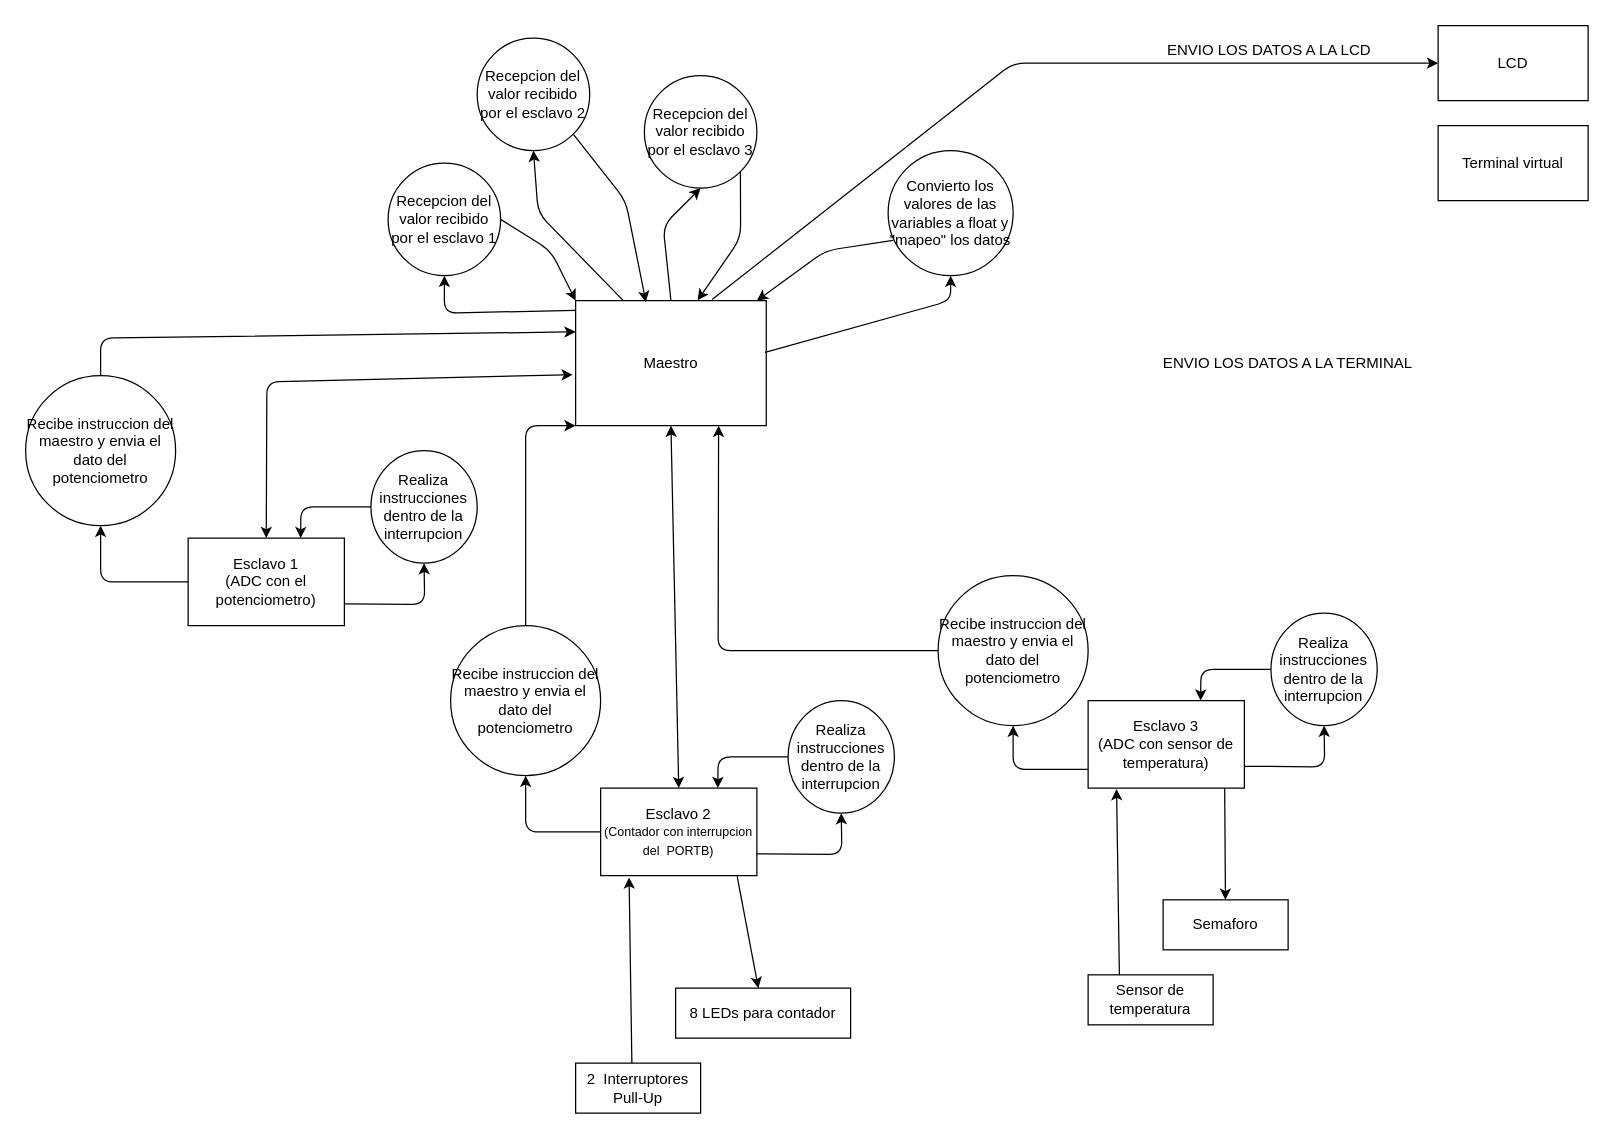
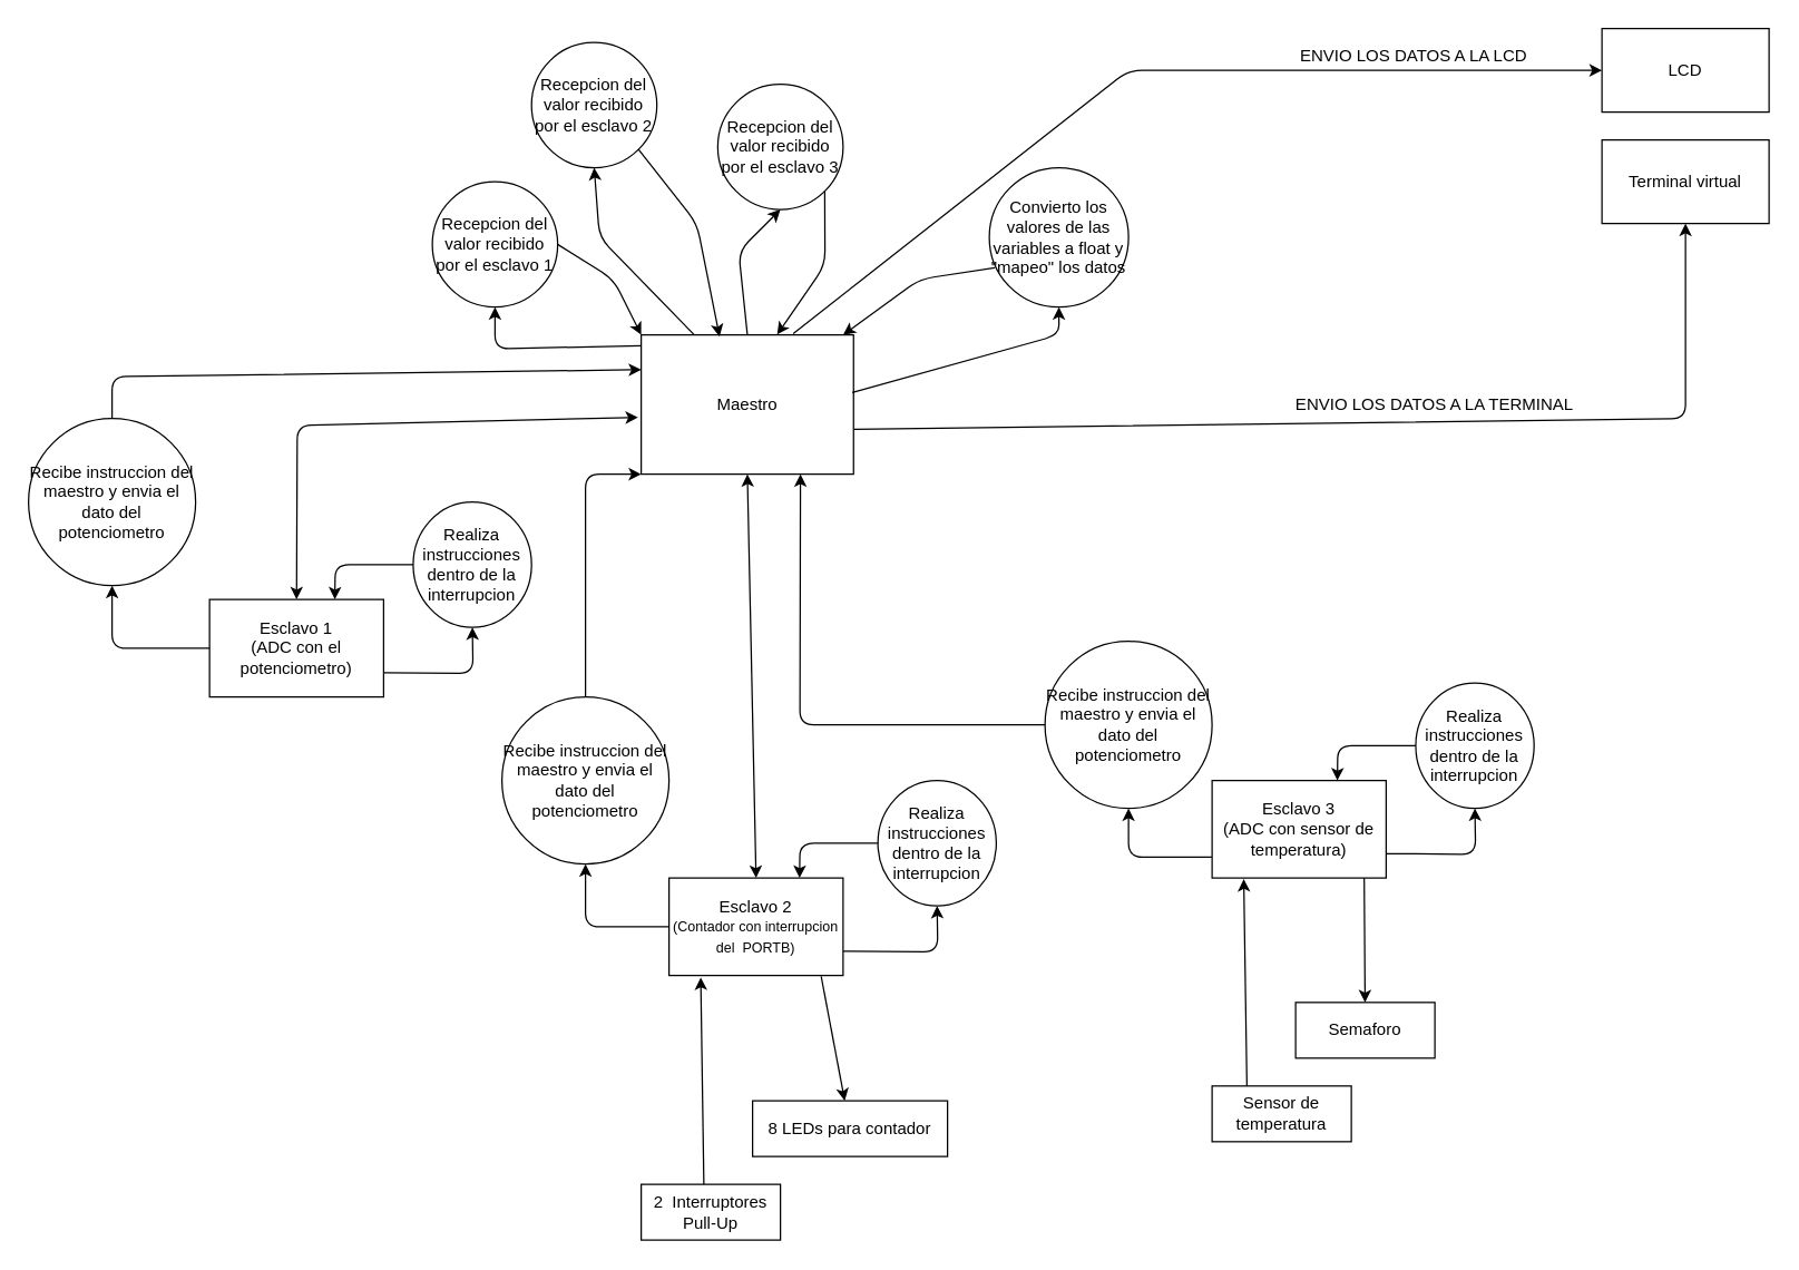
  <mxCell id="0" />
  <mxCell id="1" parent="0" />
  <mxCell id="2" value="Maestro" style="rounded=0;whiteSpace=wrap;html=1;" vertex="1" parent="1"><mxGeometry x="460" y="240" width="152.5" height="100" as="geometry" /></mxCell>
  <mxCell id="3" value="Esclavo 1 &lt;br&gt;(ADC con el potenciometro)" style="rounded=0;whiteSpace=wrap;html=1;" vertex="1" parent="1"><mxGeometry x="150" y="430" width="125" height="70" as="geometry" /></mxCell>
  <mxCell id="4" value="Esclavo 2&lt;br&gt;&lt;font style=&quot;font-size: 10px&quot;&gt;(Contador con interrupcion del&amp;nbsp; PORTB)&lt;/font&gt;" style="rounded=0;whiteSpace=wrap;html=1;" vertex="1" parent="1"><mxGeometry x="480" y="630" width="125" height="70" as="geometry" /></mxCell>
  <mxCell id="5" value="Esclavo 3&lt;br&gt;(ADC con sensor de temperatura)" style="rounded=0;whiteSpace=wrap;html=1;" vertex="1" parent="1"><mxGeometry x="870" y="560" width="125" height="70" as="geometry" /></mxCell>
  <mxCell id="6" value="LCD" style="rounded=0;whiteSpace=wrap;html=1;" vertex="1" parent="1"><mxGeometry x="1150" y="20" width="120" height="60" as="geometry" /></mxCell>
  <mxCell id="7" value="Terminal virtual" style="rounded=0;whiteSpace=wrap;html=1;" vertex="1" parent="1"><mxGeometry x="1150" y="100" width="120" height="60" as="geometry" /></mxCell>
  <mxCell id="8" value="" style="endArrow=classic;html=1;entryX=0;entryY=0.5;entryDx=0;entryDy=0;exitX=0.716;exitY=-0.009;exitDx=0;exitDy=0;exitPerimeter=0;" edge="1" parent="1" source="2" target="6"><mxGeometry width="50" height="50" relative="1" as="geometry"><mxPoint x="910" y="290" as="sourcePoint" /><mxPoint x="960" y="240" as="targetPoint" /><Array as="points"><mxPoint x="810" y="50" /></Array></mxGeometry></mxCell>
+ <mxCell id="9" value="" style="endArrow=classic;html=1;exitX=1.003;exitY=0.678;exitDx=0;exitDy=0;exitPerimeter=0;" edge="1" parent="1" source="2" target="7"><mxGeometry width="50" height="50" relative="1" as="geometry"><mxPoint x="998" y="115" as="sourcePoint" /><mxPoint x="960" y="240" as="targetPoint" /><Array as="points"><mxPoint x="1210" y="300" /></Array></mxGeometry></mxCell>
  <mxCell id="10" value="" style="endArrow=classic;startArrow=classic;html=1;entryX=-0.015;entryY=0.592;entryDx=0;entryDy=0;exitX=0.5;exitY=0;exitDx=0;exitDy=0;entryPerimeter=0;" edge="1" parent="1" source="3" target="2"><mxGeometry width="50" height="50" relative="1" as="geometry"><mxPoint x="330" y="490" as="sourcePoint" /><mxPoint x="390" y="305" as="targetPoint" /><Array as="points"><mxPoint x="213" y="305" /></Array></mxGeometry></mxCell>
  <mxCell id="11" value="" style="endArrow=classic;startArrow=classic;html=1;entryX=0.5;entryY=1;entryDx=0;entryDy=0;exitX=0.5;exitY=0;exitDx=0;exitDy=0;" edge="1" parent="1" source="4" target="2"><mxGeometry width="50" height="50" relative="1" as="geometry"><mxPoint x="570" y="490" as="sourcePoint" /><mxPoint x="620" y="440" as="targetPoint" /></mxGeometry></mxCell>
  <mxCell id="12" value="" style="endArrow=classic;html=1;exitX=0.874;exitY=1.009;exitDx=0;exitDy=0;exitPerimeter=0;" edge="1" parent="1" source="4" target="13"><mxGeometry width="50" height="50" relative="1" as="geometry"><mxPoint x="594" y="710" as="sourcePoint" /><mxPoint x="543" y="790" as="targetPoint" /></mxGeometry></mxCell>
  <mxCell id="13" value="8 LEDs para contador" style="rounded=0;whiteSpace=wrap;html=1;" vertex="1" parent="1"><mxGeometry x="540" y="790" width="140" height="40" as="geometry" /></mxCell>
  <mxCell id="14" value="2&amp;nbsp; Interruptores Pull-Up" style="rounded=0;whiteSpace=wrap;html=1;" vertex="1" parent="1"><mxGeometry x="460" y="850" width="100" height="40" as="geometry" /></mxCell>
  <mxCell id="15" value="" style="endArrow=classic;html=1;exitX=0.25;exitY=0;exitDx=0;exitDy=0;entryX=0.182;entryY=1.02;entryDx=0;entryDy=0;entryPerimeter=0;" edge="1" parent="1" target="4"><mxGeometry width="50" height="50" relative="1" as="geometry"><mxPoint x="505" y="850" as="sourcePoint" /><mxPoint x="590" y="620" as="targetPoint" /></mxGeometry></mxCell>
  <mxCell id="16" value="" style="endArrow=classic;html=1;exitX=0.874;exitY=1.009;exitDx=0;exitDy=0;exitPerimeter=0;" edge="1" parent="1" target="17"><mxGeometry width="50" height="50" relative="1" as="geometry"><mxPoint x="979.25" y="630" as="sourcePoint" /><mxPoint x="933" y="719.37" as="targetPoint" /></mxGeometry></mxCell>
  <mxCell id="17" value="Semaforo" style="rounded=0;whiteSpace=wrap;html=1;" vertex="1" parent="1"><mxGeometry x="930" y="719.37" width="100" height="40" as="geometry" /></mxCell>
  <mxCell id="18" value="Sensor de temperatura" style="rounded=0;whiteSpace=wrap;html=1;" vertex="1" parent="1"><mxGeometry x="870" y="779.37" width="100" height="40" as="geometry" /></mxCell>
  <mxCell id="19" value="" style="endArrow=classic;html=1;exitX=0.25;exitY=0;exitDx=0;exitDy=0;entryX=0.182;entryY=1.02;entryDx=0;entryDy=0;entryPerimeter=0;" edge="1" parent="1" source="18"><mxGeometry width="50" height="50" relative="1" as="geometry"><mxPoint x="930" y="599.37" as="sourcePoint" /><mxPoint x="892.75" y="630.77" as="targetPoint" /></mxGeometry></mxCell>
  <mxCell id="20" value="Realiza instrucciones dentro de la interrupcion" style="ellipse;whiteSpace=wrap;html=1;" vertex="1" parent="1"><mxGeometry x="630" y="560" width="85" height="90" as="geometry" /></mxCell>
  <mxCell id="21" value="" style="endArrow=classic;html=1;exitX=1;exitY=0.75;exitDx=0;exitDy=0;" edge="1" parent="1" source="4" target="20"><mxGeometry width="50" height="50" relative="1" as="geometry"><mxPoint x="540" y="730" as="sourcePoint" /><mxPoint x="590" y="680" as="targetPoint" /><Array as="points"><mxPoint x="673" y="683" /></Array></mxGeometry></mxCell>
  <mxCell id="22" value="" style="endArrow=classic;html=1;exitX=0;exitY=0.5;exitDx=0;exitDy=0;entryX=0.75;entryY=0;entryDx=0;entryDy=0;" edge="1" parent="1" source="20" target="4"><mxGeometry width="50" height="50" relative="1" as="geometry"><mxPoint x="540" y="730" as="sourcePoint" /><mxPoint x="590" y="680" as="targetPoint" /><Array as="points"><mxPoint x="574" y="605" /></Array></mxGeometry></mxCell>
  <mxCell id="23" value="Realiza instrucciones dentro de la interrupcion" style="ellipse;whiteSpace=wrap;html=1;" vertex="1" parent="1"><mxGeometry x="296.25" y="360" width="85" height="90" as="geometry" /></mxCell>
  <mxCell id="24" value="" style="endArrow=classic;html=1;exitX=1;exitY=0.75;exitDx=0;exitDy=0;" edge="1" parent="1" target="23" source="3"><mxGeometry width="50" height="50" relative="1" as="geometry"><mxPoint x="271" y="483" as="sourcePoint" /><mxPoint x="256.25" y="480" as="targetPoint" /><Array as="points"><mxPoint x="339.25" y="483" /></Array></mxGeometry></mxCell>
  <mxCell id="25" value="" style="endArrow=classic;html=1;exitX=0;exitY=0.5;exitDx=0;exitDy=0;entryX=0.75;entryY=0;entryDx=0;entryDy=0;" edge="1" parent="1" source="23"><mxGeometry width="50" height="50" relative="1" as="geometry"><mxPoint x="206.25" y="530" as="sourcePoint" /><mxPoint x="240" y="430" as="targetPoint" /><Array as="points"><mxPoint x="240.25" y="405" /></Array></mxGeometry></mxCell>
  <mxCell id="26" value="Realiza instrucciones dentro de la interrupcion" style="ellipse;whiteSpace=wrap;html=1;" vertex="1" parent="1"><mxGeometry x="1016.25" y="490" width="85" height="90" as="geometry" /></mxCell>
  <mxCell id="27" value="" style="endArrow=classic;html=1;exitX=1;exitY=0.75;exitDx=0;exitDy=0;" edge="1" parent="1" target="26" source="5"><mxGeometry width="50" height="50" relative="1" as="geometry"><mxPoint x="991.25" y="612.5" as="sourcePoint" /><mxPoint x="976.25" y="610" as="targetPoint" /><Array as="points"><mxPoint x="1059.25" y="613" /></Array></mxGeometry></mxCell>
  <mxCell id="28" value="" style="endArrow=classic;html=1;exitX=0;exitY=0.5;exitDx=0;exitDy=0;entryX=0.75;entryY=0;entryDx=0;entryDy=0;" edge="1" parent="1" source="26"><mxGeometry width="50" height="50" relative="1" as="geometry"><mxPoint x="926.25" y="660" as="sourcePoint" /><mxPoint x="960" y="560" as="targetPoint" /><Array as="points"><mxPoint x="960.25" y="535" /></Array></mxGeometry></mxCell>
  <mxCell id="29" value="" style="endArrow=classic;html=1;exitX=0;exitY=0.5;exitDx=0;exitDy=0;" edge="1" parent="1" source="3" target="30"><mxGeometry width="50" height="50" relative="1" as="geometry"><mxPoint x="460" y="530" as="sourcePoint" /><mxPoint x="100" y="420" as="targetPoint" /><Array as="points"><mxPoint x="80" y="465" /></Array></mxGeometry></mxCell>
  <mxCell id="30" value="Recibe instruccion del maestro y envia el dato del potenciometro" style="ellipse;whiteSpace=wrap;html=1;aspect=fixed;" vertex="1" parent="1"><mxGeometry x="20" y="300" width="120" height="120" as="geometry" /></mxCell>
  <mxCell id="31" value="" style="endArrow=classic;html=1;entryX=0;entryY=0.25;entryDx=0;entryDy=0;exitX=0.5;exitY=0;exitDx=0;exitDy=0;" edge="1" parent="1" source="30" target="2"><mxGeometry width="50" height="50" relative="1" as="geometry"><mxPoint x="460" y="490" as="sourcePoint" /><mxPoint x="390" y="270" as="targetPoint" /><Array as="points"><mxPoint x="80" y="270" /></Array></mxGeometry></mxCell>
  <mxCell id="32" value="" style="endArrow=classic;html=1;exitX=0;exitY=0.5;exitDx=0;exitDy=0;" edge="1" parent="1" target="33"><mxGeometry width="50" height="50" relative="1" as="geometry"><mxPoint x="480" y="665" as="sourcePoint" /><mxPoint x="430" y="620" as="targetPoint" /><Array as="points"><mxPoint x="420" y="665" /></Array></mxGeometry></mxCell>
  <mxCell id="33" value="Recibe instruccion del maestro y envia el dato del potenciometro" style="ellipse;whiteSpace=wrap;html=1;aspect=fixed;" vertex="1" parent="1"><mxGeometry x="360" y="500" width="120" height="120" as="geometry" /></mxCell>
  <mxCell id="34" value="" style="endArrow=classic;html=1;exitX=0.5;exitY=0;exitDx=0;exitDy=0;entryX=0;entryY=1;entryDx=0;entryDy=0;" edge="1" parent="1" source="33" target="2"><mxGeometry width="50" height="50" relative="1" as="geometry"><mxPoint x="790" y="690" as="sourcePoint" /><mxPoint x="810" y="470" as="targetPoint" /><Array as="points"><mxPoint x="420" y="340" /></Array></mxGeometry></mxCell>
  <mxCell id="35" value="" style="endArrow=classic;html=1;exitX=0;exitY=0.5;exitDx=0;exitDy=0;" edge="1" parent="1" target="36"><mxGeometry width="50" height="50" relative="1" as="geometry"><mxPoint x="870" y="615" as="sourcePoint" /><mxPoint x="820" y="570" as="targetPoint" /><Array as="points"><mxPoint x="810" y="615" /></Array></mxGeometry></mxCell>
  <mxCell id="36" value="Recibe instruccion del maestro y envia el dato del potenciometro" style="ellipse;whiteSpace=wrap;html=1;aspect=fixed;" vertex="1" parent="1"><mxGeometry x="750" y="460" width="120" height="120" as="geometry" /></mxCell>
  <mxCell id="37" value="" style="endArrow=classic;html=1;exitX=0;exitY=0.5;exitDx=0;exitDy=0;entryX=0.75;entryY=1;entryDx=0;entryDy=0;" edge="1" parent="1" source="36" target="2"><mxGeometry width="50" height="50" relative="1" as="geometry"><mxPoint x="1180" y="640" as="sourcePoint" /><mxPoint x="870" y="290" as="targetPoint" /><Array as="points"><mxPoint x="574" y="520" /></Array></mxGeometry></mxCell>
  <mxCell id="38" value="Recepcion del valor recibido por el esclavo 1" style="ellipse;whiteSpace=wrap;html=1;aspect=fixed;" vertex="1" parent="1"><mxGeometry x="310" y="130" width="90" height="90" as="geometry" /></mxCell>
  <mxCell id="39" value="Recepcion del valor recibido por el esclavo 2" style="ellipse;whiteSpace=wrap;html=1;aspect=fixed;" vertex="1" parent="1"><mxGeometry x="381.25" y="30" width="90" height="90" as="geometry" /></mxCell>
  <mxCell id="40" value="Recepcion del valor recibido por el esclavo 3" style="ellipse;whiteSpace=wrap;html=1;aspect=fixed;" vertex="1" parent="1"><mxGeometry x="515" y="60" width="90" height="90" as="geometry" /></mxCell>
  <mxCell id="41" value="" style="endArrow=classic;html=1;entryX=0.5;entryY=1;entryDx=0;entryDy=0;exitX=-0.002;exitY=0.078;exitDx=0;exitDy=0;exitPerimeter=0;" edge="1" parent="1" source="2" target="38"><mxGeometry width="50" height="50" relative="1" as="geometry"><mxPoint x="800" y="380" as="sourcePoint" /><mxPoint x="850" y="330" as="targetPoint" /><Array as="points"><mxPoint x="355" y="250" /></Array></mxGeometry></mxCell>
  <mxCell id="42" value="" style="endArrow=classic;html=1;exitX=0.25;exitY=0;exitDx=0;exitDy=0;entryX=0.5;entryY=1;entryDx=0;entryDy=0;" edge="1" parent="1" source="2" target="39"><mxGeometry width="50" height="50" relative="1" as="geometry"><mxPoint x="630" y="330" as="sourcePoint" /><mxPoint x="680" y="280" as="targetPoint" /><Array as="points"><mxPoint x="430" y="170" /></Array></mxGeometry></mxCell>
  <mxCell id="43" value="" style="endArrow=classic;html=1;entryX=0.5;entryY=1;entryDx=0;entryDy=0;exitX=0.5;exitY=0;exitDx=0;exitDy=0;" edge="1" parent="1" source="2" target="40"><mxGeometry width="50" height="50" relative="1" as="geometry"><mxPoint x="630" y="330" as="sourcePoint" /><mxPoint x="680" y="280" as="targetPoint" /><Array as="points"><mxPoint x="530" y="180" /></Array></mxGeometry></mxCell>
  <mxCell id="44" value="" style="endArrow=classic;html=1;exitX=1;exitY=0.5;exitDx=0;exitDy=0;entryX=0;entryY=0;entryDx=0;entryDy=0;" edge="1" parent="1" source="38" target="2"><mxGeometry width="50" height="50" relative="1" as="geometry"><mxPoint x="630" y="330" as="sourcePoint" /><mxPoint x="680" y="280" as="targetPoint" /><Array as="points"><mxPoint x="440" y="200" /></Array></mxGeometry></mxCell>
  <mxCell id="45" value="" style="endArrow=classic;html=1;exitX=1;exitY=1;exitDx=0;exitDy=0;entryX=0.369;entryY=0.012;entryDx=0;entryDy=0;entryPerimeter=0;" edge="1" parent="1" source="39" target="2"><mxGeometry width="50" height="50" relative="1" as="geometry"><mxPoint x="630" y="330" as="sourcePoint" /><mxPoint x="680" y="280" as="targetPoint" /><Array as="points"><mxPoint x="500" y="160" /></Array></mxGeometry></mxCell>
  <mxCell id="46" value="" style="endArrow=classic;html=1;exitX=1;exitY=1;exitDx=0;exitDy=0;entryX=0.64;entryY=-0.002;entryDx=0;entryDy=0;entryPerimeter=0;" edge="1" parent="1" source="40" target="2"><mxGeometry width="50" height="50" relative="1" as="geometry"><mxPoint x="630" y="330" as="sourcePoint" /><mxPoint x="680" y="280" as="targetPoint" /><Array as="points"><mxPoint x="592" y="190" /></Array></mxGeometry></mxCell>
  <mxCell id="47" value="Convierto los valores de las variables a float y &quot;mapeo&quot; los datos" style="ellipse;whiteSpace=wrap;html=1;aspect=fixed;" vertex="1" parent="1"><mxGeometry x="710" y="120" width="100" height="100" as="geometry" /></mxCell>
  <mxCell id="48" value="" style="endArrow=classic;html=1;exitX=0.994;exitY=0.414;exitDx=0;exitDy=0;entryX=0.5;entryY=1;entryDx=0;entryDy=0;exitPerimeter=0;" edge="1" parent="1" source="2" target="47"><mxGeometry width="50" height="50" relative="1" as="geometry"><mxPoint x="710" y="220" as="sourcePoint" /><mxPoint x="720" y="200" as="targetPoint" /><Array as="points"><mxPoint x="760" y="240" /></Array></mxGeometry></mxCell>
  <mxCell id="49" value="" style="endArrow=classic;html=1;exitX=0.04;exitY=0.718;exitDx=0;exitDy=0;exitPerimeter=0;" edge="1" parent="1" source="47" target="2"><mxGeometry width="50" height="50" relative="1" as="geometry"><mxPoint x="710" y="220" as="sourcePoint" /><mxPoint x="760" y="170" as="targetPoint" /><Array as="points"><mxPoint x="660" y="200" /></Array></mxGeometry></mxCell>
  <mxCell id="50" value="ENVIO LOS DATOS A LA LCD" style="text;html=1;strokeColor=none;fillColor=none;align=center;verticalAlign=middle;whiteSpace=wrap;rounded=0;" vertex="1" parent="1"><mxGeometry x="930" y="30" width="170" height="20" as="geometry" /></mxCell>
  <mxCell id="51" value="ENVIO LOS DATOS A LA TERMINAL" style="text;html=1;strokeColor=none;fillColor=none;align=center;verticalAlign=middle;whiteSpace=wrap;rounded=0;rotation=0;" vertex="1" parent="1"><mxGeometry x="920" y="280" width="220" height="20" as="geometry" /></mxCell>
